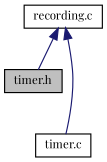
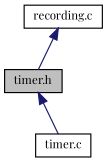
  digraph {
    fontname="Playfair Display"
    node [color=black fillcolor=white fontname="Playfair Display" fontsize=10 shape=record style=filled]
    edge [color=midnightblue dir=back fontname="Playfair Display" fontsize=10 labelfontname=Helvetica labelfontsize=10 style=solid]
    n1 [fillcolor=grey75 fontcolor=black height=0.2 label="timer.h" width=0.4]
    n2 [height=0.2 label="timer.c" width=0.4]
    n3 [height=0.2 label="recording.c" width=0.4]
-   n3 -> n2
+   n1 -> n2
    n3 -> n1
  }
